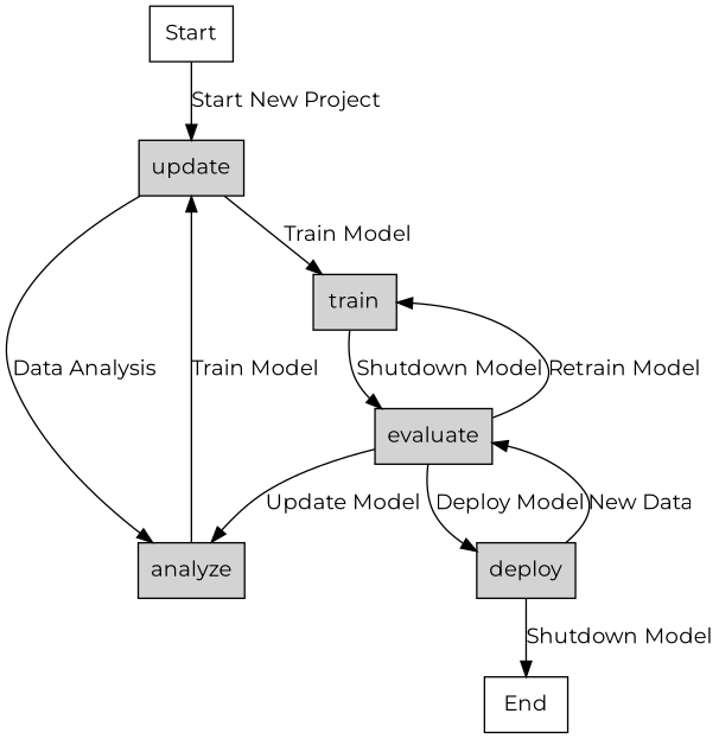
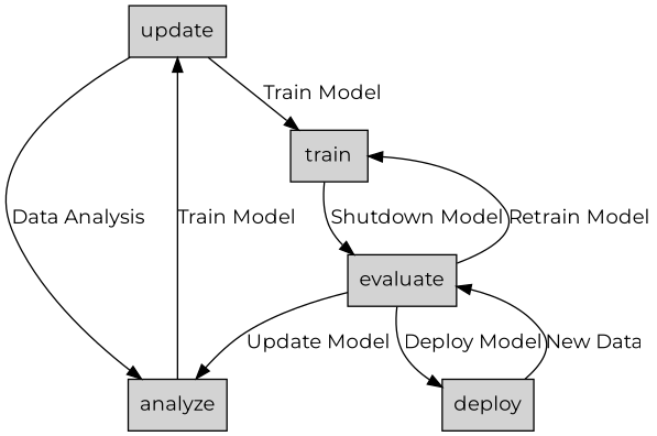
  digraph {
    fontname=Montserrat
    node [fontname=Montserrat shape=box fillcolor=lightgrey style=filled]
    edge [fontname=Montserrat]
-   n1 [label=Start fillcolor="" style=""]
    update
    analyze
    train
    evaluate
    deploy
-   n7 [label=End fillcolor="" style=""]
-   n1 -> update [label="Start New Project"]
    update -> analyze [label="Data Analysis"]
    update -> train [label="Train Model"]
    analyze -> update [label="Train Model"]
    train -> evaluate [label="Shutdown Model"]
    evaluate -> analyze [label="Update Model"]
    evaluate -> train [label="Retrain Model"]
    evaluate -> deploy [label="Deploy Model"]
    deploy -> evaluate [label="New Data"]
-   deploy -> n7 [label="Shutdown Model"]
  }
